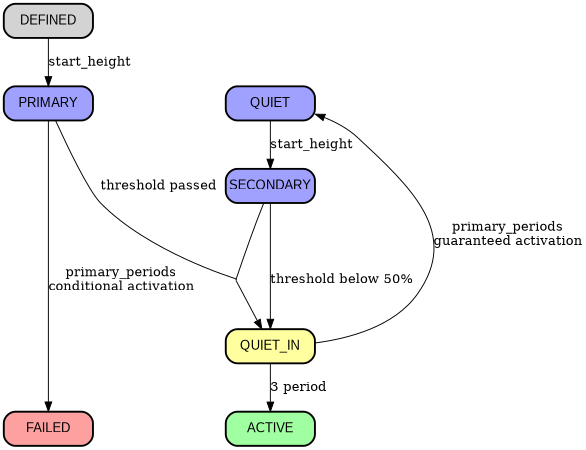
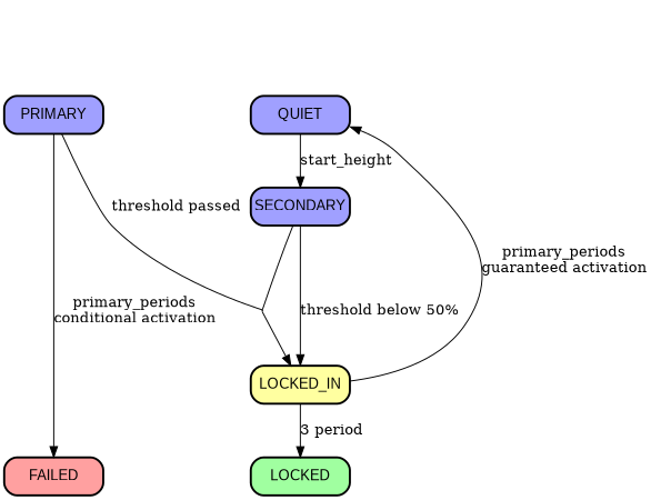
  digraph {
    rankdir=TD
    node [fillcolor="#a0a0ff" fixedsize=true fontname=Arial shape=box style="rounded,filled,bold"]
    edge [weight=100]
    PRIMARY [width=1.3]
    QUIET [width=1.3]
    FAILED [fillcolor="#ffa0a0" width=1.3]
-   ACTIVE [fillcolor="#a0ffa0" width=1.3]
+   ACTIVE [fillcolor="#a0ffa0" width=1.3 label=LOCKED]
    thresh [height=0.01 shape=point width=0.01 fillcolor=""]
    SECONDARY [width=1.3]
-   DEFINED [width=1.3 fillcolor=""]
-   LOCKED_IN [fillcolor="#ffffa0" width=1.3 label=QUIET_IN]
+   LOCKED_IN [fillcolor="#ffffa0" width=1.3]
    subgraph sub_1 {
      rank=same
      PRIMARY
      QUIET
    }
    subgraph sub_2 {
      rank=sink
      FAILED
      ACTIVE
    }
    PRIMARY -> FAILED [label="primary_periods\nconditional activation"]
    PRIMARY -> thresh [dir=none label="threshold passed" weight=1]
    QUIET -> SECONDARY [label=start_height]
    thresh -> LOCKED_IN [weight=1]
    SECONDARY -> thresh [dir=none weight=1]
    SECONDARY -> LOCKED_IN [label="threshold below 50%"]
-   DEFINED -> PRIMARY [label=start_height]
    LOCKED_IN -> QUIET [label="primary_periods\nguaranteed activation" weight=1]
    LOCKED_IN -> ACTIVE [label="3 period"]
  }
